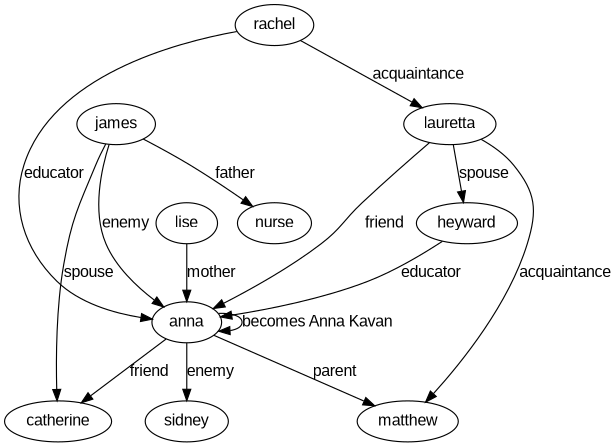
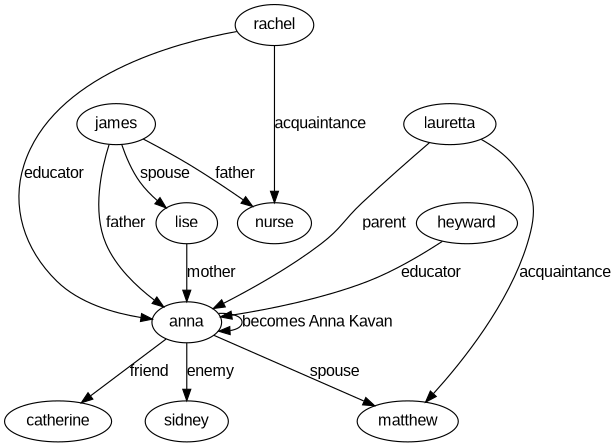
  digraph {
    fontname="Liberation Sans"
    node [fontname="Liberation Sans"]
    edge [fontname="Liberation Sans"]
    james
    lise
    anna
    nurse
    sidney
    catherine
    matthew
    lauretta
    heyward
    rachel
-   james -> catherine [label=spouse]
-   james -> anna [label=enemy]
+   james -> lise [label=spouse]
+   james -> anna [label=father]
    james -> nurse [label=father]
    lise -> anna [label=mother]
    anna -> anna [label="becomes Anna Kavan"]
    anna -> sidney [label=enemy]
    anna -> catherine [label=friend]
-   anna -> matthew [label=parent]
-   lauretta -> anna [label=friend]
+   anna -> matthew [label=spouse]
+   lauretta -> anna [label=parent]
    lauretta -> matthew [label=acquaintance]
-   lauretta -> heyward [label=spouse]
    heyward -> anna [label=educator]
    rachel -> anna [label=educator]
-   rachel -> lauretta [label=acquaintance]
+   rachel -> nurse [label=acquaintance]
  }
